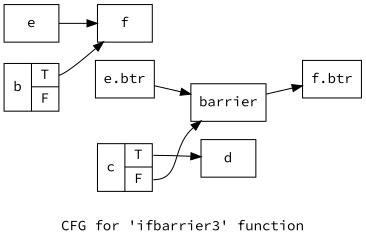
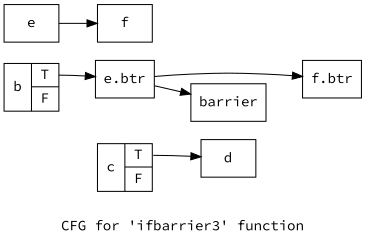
  digraph {
    fontname="Source Code Pro"
    label="CFG for 'ifbarrier3' function"
    rankdir=LR
    node [fontname="Source Code Pro" shape=record]
    edge [fontname="Source Code Pro"]
    n1 [label="{b|{<s0>T|<s1>F}}"]
    n2 [label="{f}"]
    n3 [label="{c|{<s0>T|<s1>F}}"]
    n4 [label="{d}"]
    n5 [label="{barrier}"]
    n6 [label="{e}"]
    n7 [label="{e.btr}"]
    n8 [label="{f.btr}"]
-   n1 -> n2 [tailport=s0]
+   n1 -> n7 [tailport=s0]
    n3 -> n4 [tailport=s0]
-   n3 -> n5 [tailport=s1]
    n6 -> n2
    n7 -> n5
-   n5 -> n8
+   n7 -> n8
  }
